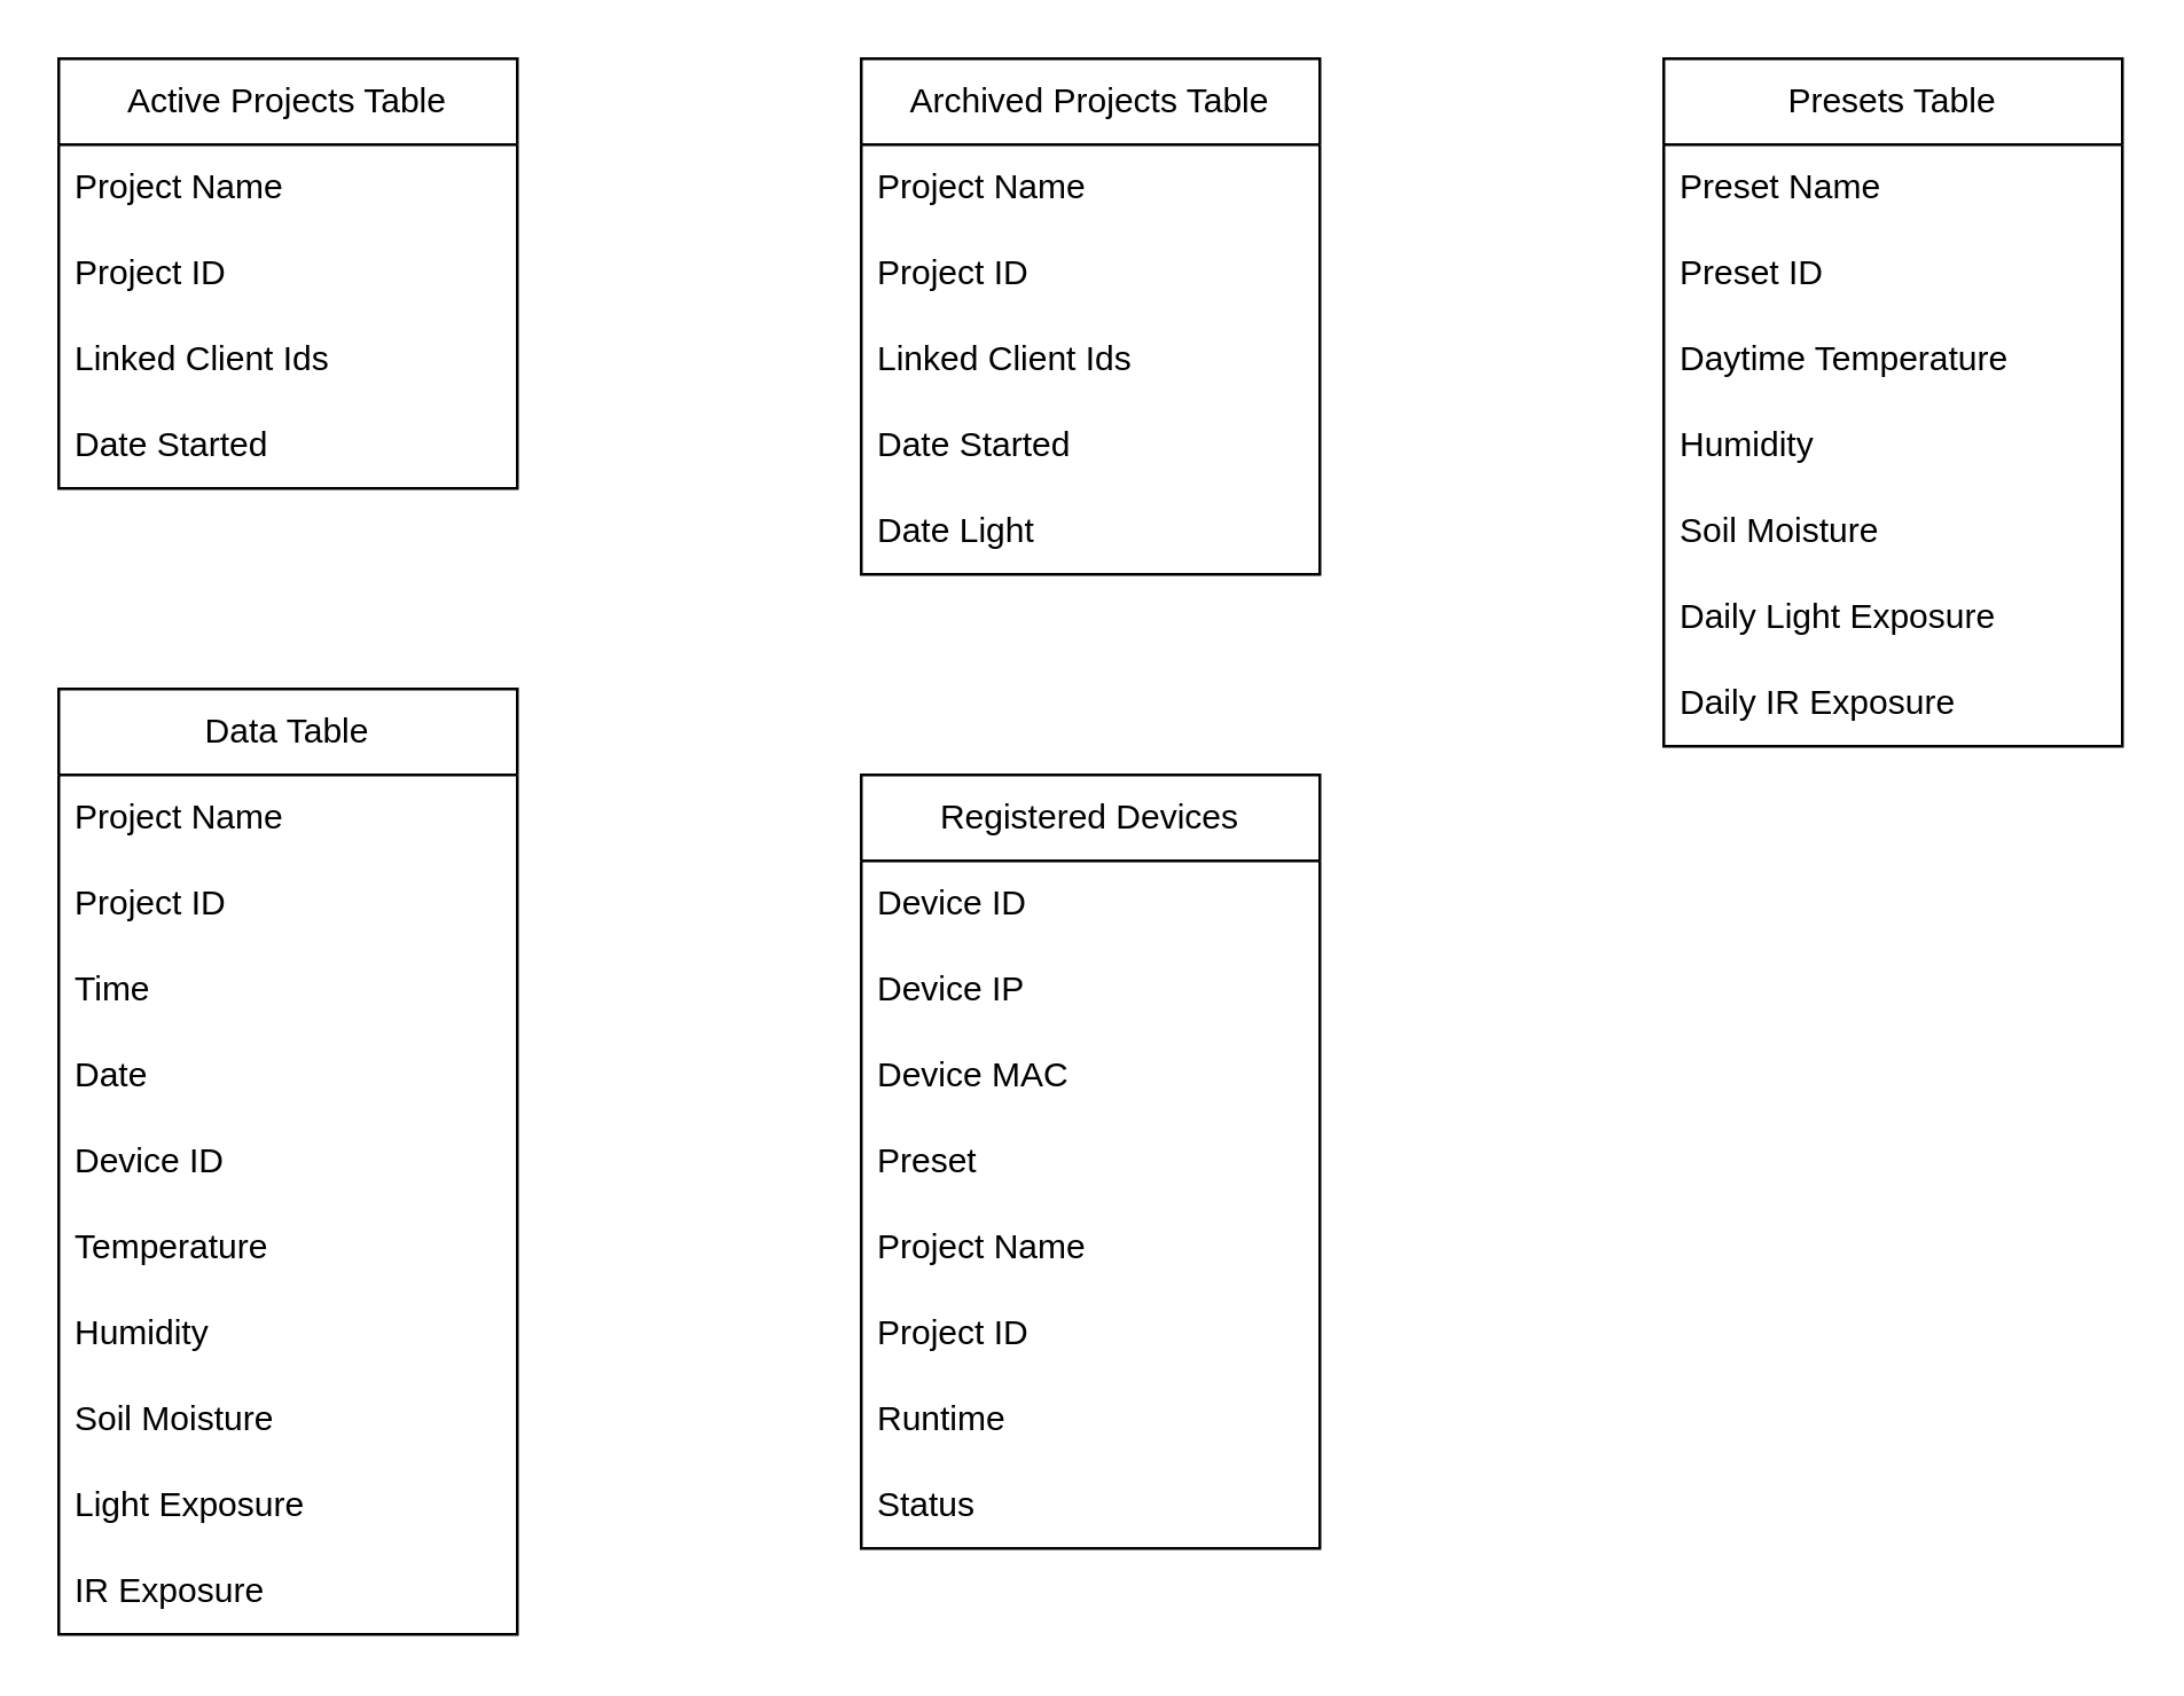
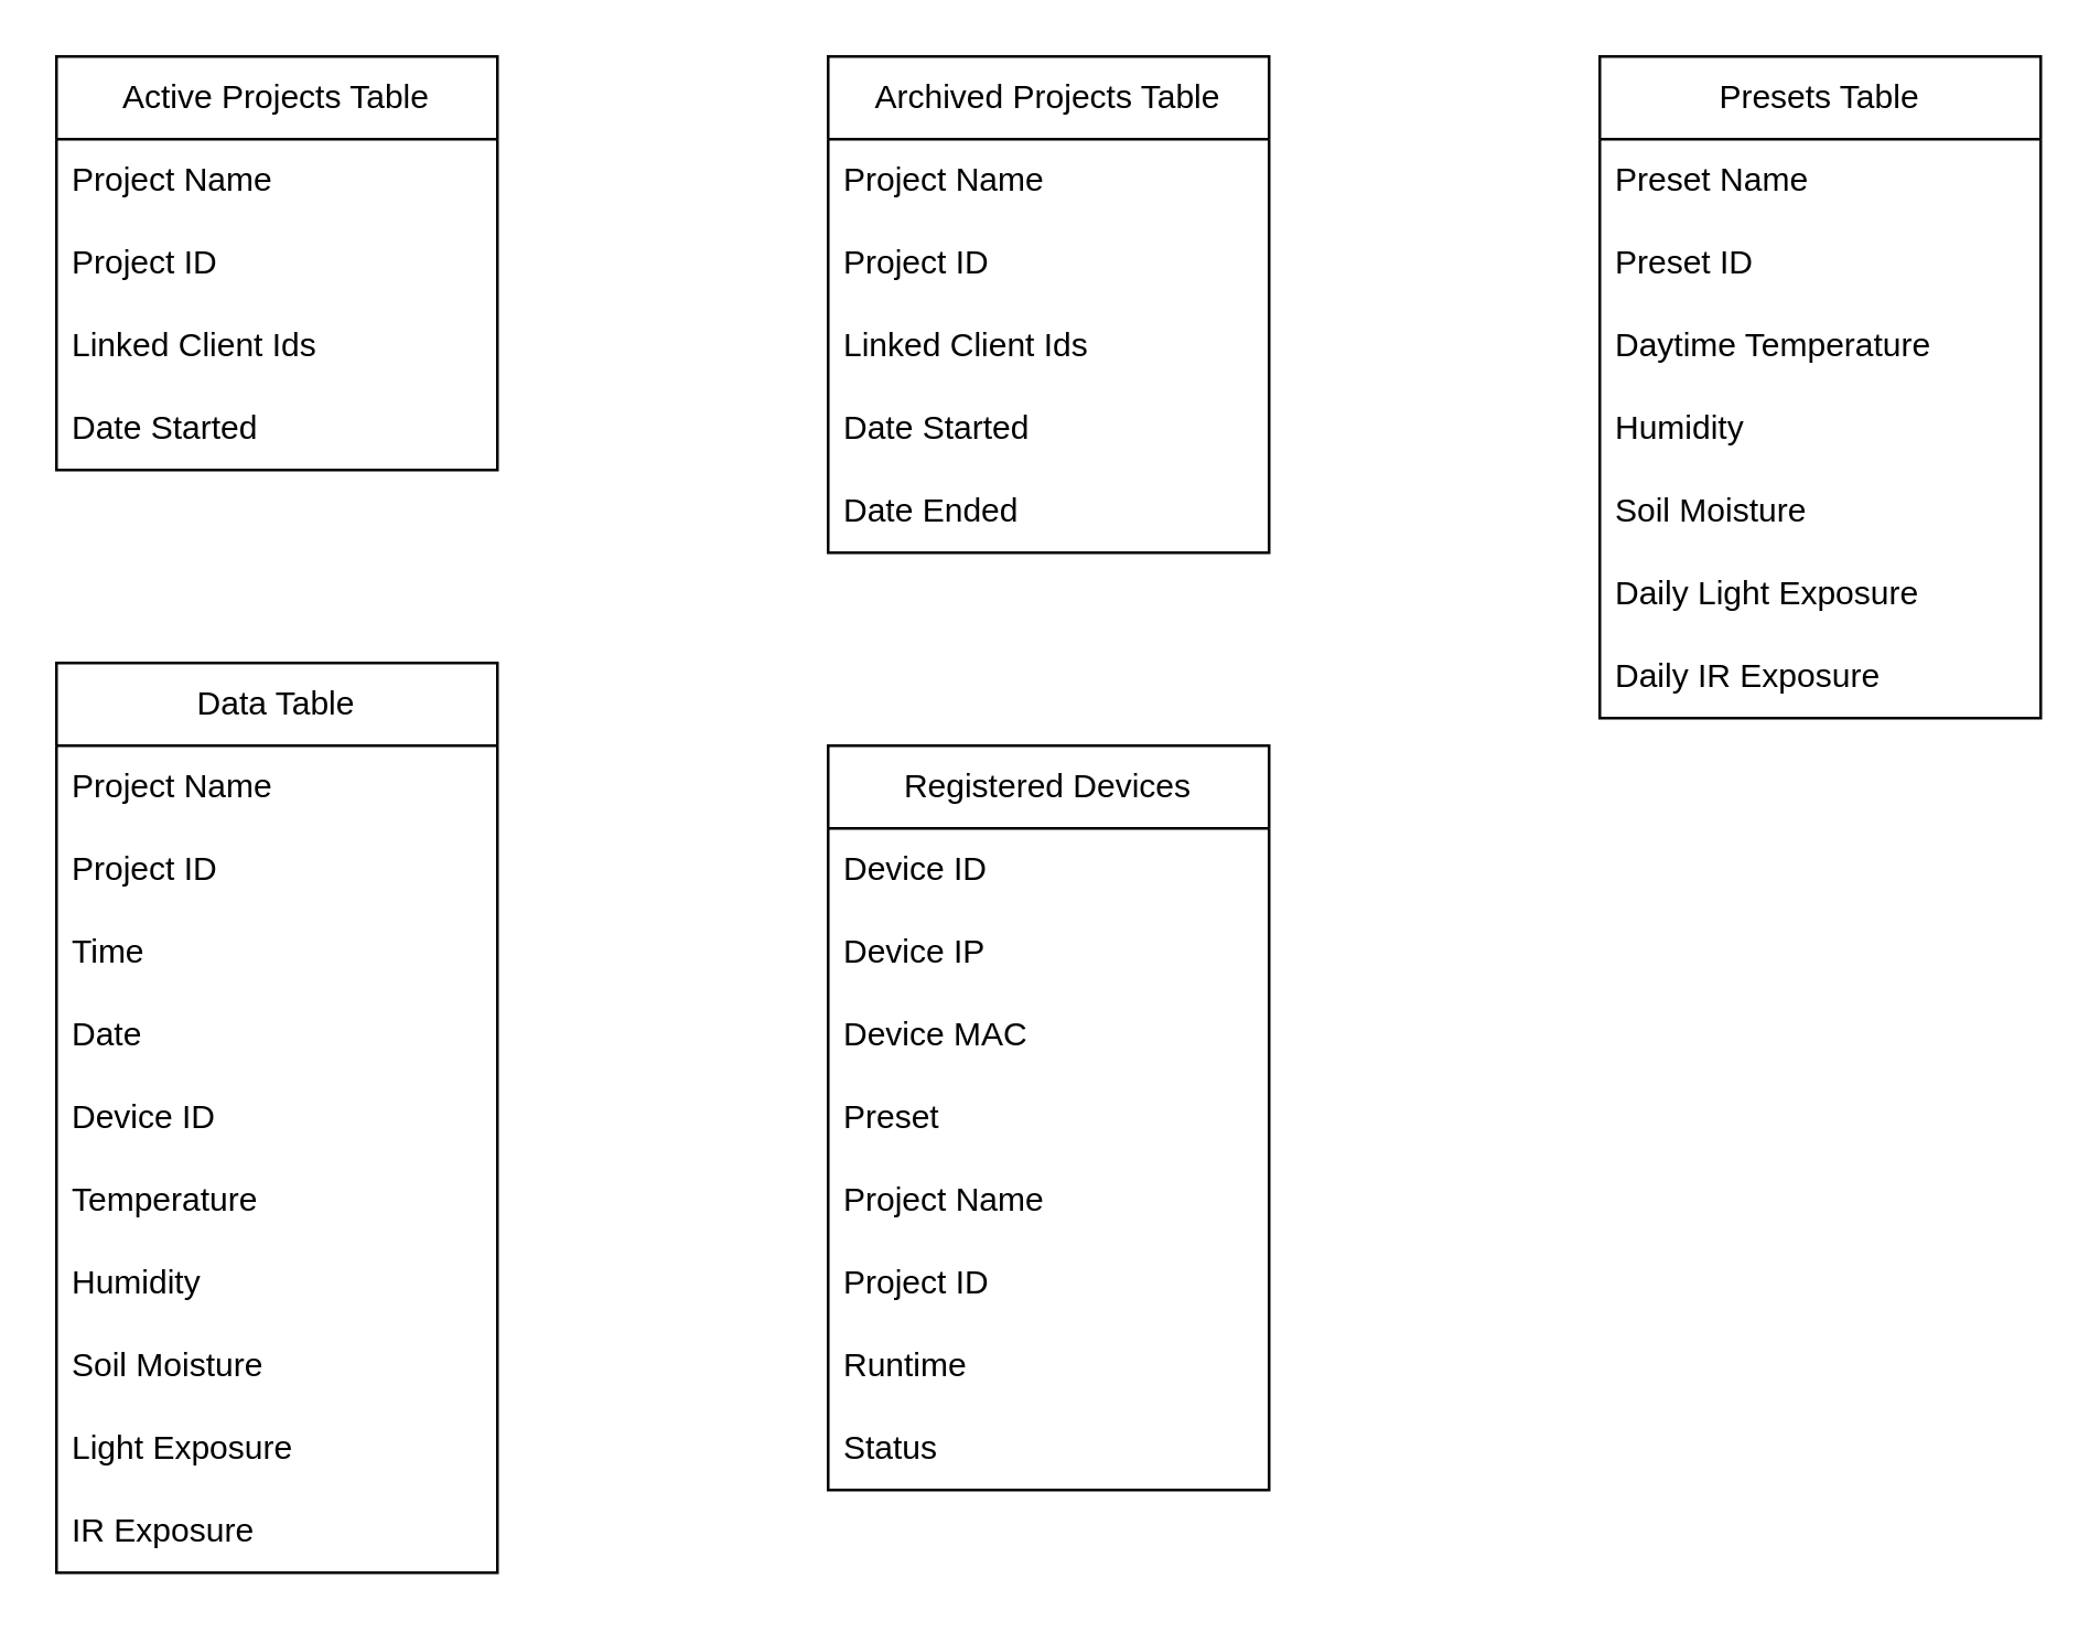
  <mxCell id="0" />
  <mxCell id="1" parent="0" />
  <mxCell id="2" value="Active Projects Table" style="swimlane;fontStyle=0;childLayout=stackLayout;horizontal=1;startSize=30;horizontalStack=0;resizeParent=1;resizeParentMax=0;resizeLast=0;collapsible=1;marginBottom=0;whiteSpace=wrap;html=1;" parent="1" vertex="1"><mxGeometry x="20" y="20" width="160" height="150" as="geometry" /></mxCell>
  <mxCell id="3" value="Project Name" style="text;strokeColor=none;fillColor=none;align=left;verticalAlign=middle;spacingLeft=4;spacingRight=4;overflow=hidden;points=[[0,0.5],[1,0.5]];portConstraint=eastwest;rotatable=0;whiteSpace=wrap;html=1;" parent="2" vertex="1"><mxGeometry y="30" width="160" height="30" as="geometry" /></mxCell>
  <mxCell id="4" value="Project ID" style="text;strokeColor=none;fillColor=none;align=left;verticalAlign=middle;spacingLeft=4;spacingRight=4;overflow=hidden;points=[[0,0.5],[1,0.5]];portConstraint=eastwest;rotatable=0;whiteSpace=wrap;html=1;" parent="2" vertex="1"><mxGeometry y="60" width="160" height="30" as="geometry" /></mxCell>
  <mxCell id="5" value="Linked Client Ids" style="text;strokeColor=none;fillColor=none;align=left;verticalAlign=middle;spacingLeft=4;spacingRight=4;overflow=hidden;points=[[0,0.5],[1,0.5]];portConstraint=eastwest;rotatable=0;whiteSpace=wrap;html=1;" parent="2" vertex="1"><mxGeometry y="90" width="160" height="30" as="geometry" /></mxCell>
  <mxCell id="6" value="Date Started" style="text;strokeColor=none;fillColor=none;align=left;verticalAlign=middle;spacingLeft=4;spacingRight=4;overflow=hidden;points=[[0,0.5],[1,0.5]];portConstraint=eastwest;rotatable=0;whiteSpace=wrap;html=1;" parent="2" vertex="1"><mxGeometry y="120" width="160" height="30" as="geometry" /></mxCell>
  <mxCell id="7" value="Archived Projects Table" style="swimlane;fontStyle=0;childLayout=stackLayout;horizontal=1;startSize=30;horizontalStack=0;resizeParent=1;resizeParentMax=0;resizeLast=0;collapsible=1;marginBottom=0;whiteSpace=wrap;html=1;" parent="1" vertex="1"><mxGeometry x="300" y="20" width="160" height="180" as="geometry" /></mxCell>
  <mxCell id="8" value="Project Name" style="text;strokeColor=none;fillColor=none;align=left;verticalAlign=middle;spacingLeft=4;spacingRight=4;overflow=hidden;points=[[0,0.5],[1,0.5]];portConstraint=eastwest;rotatable=0;whiteSpace=wrap;html=1;" parent="7" vertex="1"><mxGeometry y="30" width="160" height="30" as="geometry" /></mxCell>
  <mxCell id="9" value="Project ID" style="text;strokeColor=none;fillColor=none;align=left;verticalAlign=middle;spacingLeft=4;spacingRight=4;overflow=hidden;points=[[0,0.5],[1,0.5]];portConstraint=eastwest;rotatable=0;whiteSpace=wrap;html=1;" parent="7" vertex="1"><mxGeometry y="60" width="160" height="30" as="geometry" /></mxCell>
  <mxCell id="10" value="Linked Client Ids" style="text;strokeColor=none;fillColor=none;align=left;verticalAlign=middle;spacingLeft=4;spacingRight=4;overflow=hidden;points=[[0,0.5],[1,0.5]];portConstraint=eastwest;rotatable=0;whiteSpace=wrap;html=1;" parent="7" vertex="1"><mxGeometry y="90" width="160" height="30" as="geometry" /></mxCell>
  <mxCell id="11" value="Date Started" style="text;strokeColor=none;fillColor=none;align=left;verticalAlign=middle;spacingLeft=4;spacingRight=4;overflow=hidden;points=[[0,0.5],[1,0.5]];portConstraint=eastwest;rotatable=0;whiteSpace=wrap;html=1;" parent="7" vertex="1"><mxGeometry y="120" width="160" height="30" as="geometry" /></mxCell>
- <mxCell id="12" value="Date Light" style="text;strokeColor=none;fillColor=none;align=left;verticalAlign=middle;spacingLeft=4;spacingRight=4;overflow=hidden;points=[[0,0.5],[1,0.5]];portConstraint=eastwest;rotatable=0;whiteSpace=wrap;html=1;" parent="7" vertex="1"><mxGeometry y="150" width="160" height="30" as="geometry" /></mxCell>
+ <mxCell id="12" value="Date Ended" style="text;strokeColor=none;fillColor=none;align=left;verticalAlign=middle;spacingLeft=4;spacingRight=4;overflow=hidden;points=[[0,0.5],[1,0.5]];portConstraint=eastwest;rotatable=0;whiteSpace=wrap;html=1;" parent="7" vertex="1"><mxGeometry y="150" width="160" height="30" as="geometry" /></mxCell>
  <mxCell id="13" value="Presets Table" style="swimlane;fontStyle=0;childLayout=stackLayout;horizontal=1;startSize=30;horizontalStack=0;resizeParent=1;resizeParentMax=0;resizeLast=0;collapsible=1;marginBottom=0;whiteSpace=wrap;html=1;" parent="1" vertex="1"><mxGeometry x="580" y="20" width="160" height="240" as="geometry" /></mxCell>
  <mxCell id="14" value="Preset Name" style="text;strokeColor=none;fillColor=none;align=left;verticalAlign=middle;spacingLeft=4;spacingRight=4;overflow=hidden;points=[[0,0.5],[1,0.5]];portConstraint=eastwest;rotatable=0;whiteSpace=wrap;html=1;" parent="13" vertex="1"><mxGeometry y="30" width="160" height="30" as="geometry" /></mxCell>
  <mxCell id="15" value="Preset ID" style="text;strokeColor=none;fillColor=none;align=left;verticalAlign=middle;spacingLeft=4;spacingRight=4;overflow=hidden;points=[[0,0.5],[1,0.5]];portConstraint=eastwest;rotatable=0;whiteSpace=wrap;html=1;" parent="13" vertex="1"><mxGeometry y="60" width="160" height="30" as="geometry" /></mxCell>
  <mxCell id="16" value="Daytime Temperature" style="text;strokeColor=none;fillColor=none;align=left;verticalAlign=middle;spacingLeft=4;spacingRight=4;overflow=hidden;points=[[0,0.5],[1,0.5]];portConstraint=eastwest;rotatable=0;whiteSpace=wrap;html=1;" parent="13" vertex="1"><mxGeometry y="90" width="160" height="30" as="geometry" /></mxCell>
  <mxCell id="17" value="Humidity" style="text;strokeColor=none;fillColor=none;align=left;verticalAlign=middle;spacingLeft=4;spacingRight=4;overflow=hidden;points=[[0,0.5],[1,0.5]];portConstraint=eastwest;rotatable=0;whiteSpace=wrap;html=1;" parent="13" vertex="1"><mxGeometry y="120" width="160" height="30" as="geometry" /></mxCell>
  <mxCell id="18" value="Soil Moisture" style="text;strokeColor=none;fillColor=none;align=left;verticalAlign=middle;spacingLeft=4;spacingRight=4;overflow=hidden;points=[[0,0.5],[1,0.5]];portConstraint=eastwest;rotatable=0;whiteSpace=wrap;html=1;" parent="13" vertex="1"><mxGeometry y="150" width="160" height="30" as="geometry" /></mxCell>
  <mxCell id="19" value="Daily Light Exposure" style="text;strokeColor=none;fillColor=none;align=left;verticalAlign=middle;spacingLeft=4;spacingRight=4;overflow=hidden;points=[[0,0.5],[1,0.5]];portConstraint=eastwest;rotatable=0;whiteSpace=wrap;html=1;" parent="13" vertex="1"><mxGeometry y="180" width="160" height="30" as="geometry" /></mxCell>
  <mxCell id="20" value="Daily IR Exposure" style="text;strokeColor=none;fillColor=none;align=left;verticalAlign=middle;spacingLeft=4;spacingRight=4;overflow=hidden;points=[[0,0.5],[1,0.5]];portConstraint=eastwest;rotatable=0;whiteSpace=wrap;html=1;" parent="13" vertex="1"><mxGeometry y="210" width="160" height="30" as="geometry" /></mxCell>
  <mxCell id="21" style="text;strokeColor=none;fillColor=none;align=left;verticalAlign=middle;spacingLeft=4;spacingRight=4;overflow=hidden;points=[[0,0.5],[1,0.5]];portConstraint=eastwest;rotatable=0;whiteSpace=wrap;html=1;" parent="1" vertex="1"><mxGeometry x="300" y="220" width="160" height="30" as="geometry" /></mxCell>
  <mxCell id="22" value="Data Table" style="swimlane;fontStyle=0;childLayout=stackLayout;horizontal=1;startSize=30;horizontalStack=0;resizeParent=1;resizeParentMax=0;resizeLast=0;collapsible=1;marginBottom=0;whiteSpace=wrap;html=1;" parent="1" vertex="1"><mxGeometry x="20" y="240" width="160" height="330" as="geometry" /></mxCell>
  <mxCell id="23" value="Project Name" style="text;strokeColor=none;fillColor=none;align=left;verticalAlign=middle;spacingLeft=4;spacingRight=4;overflow=hidden;points=[[0,0.5],[1,0.5]];portConstraint=eastwest;rotatable=0;whiteSpace=wrap;html=1;" parent="22" vertex="1"><mxGeometry y="30" width="160" height="30" as="geometry" /></mxCell>
  <mxCell id="24" value="Project ID" style="text;strokeColor=none;fillColor=none;align=left;verticalAlign=middle;spacingLeft=4;spacingRight=4;overflow=hidden;points=[[0,0.5],[1,0.5]];portConstraint=eastwest;rotatable=0;whiteSpace=wrap;html=1;" parent="22" vertex="1"><mxGeometry y="60" width="160" height="30" as="geometry" /></mxCell>
  <mxCell id="25" value="Time" style="text;strokeColor=none;fillColor=none;align=left;verticalAlign=middle;spacingLeft=4;spacingRight=4;overflow=hidden;points=[[0,0.5],[1,0.5]];portConstraint=eastwest;rotatable=0;whiteSpace=wrap;html=1;" parent="22" vertex="1"><mxGeometry y="90" width="160" height="30" as="geometry" /></mxCell>
  <mxCell id="26" value="Date" style="text;strokeColor=none;fillColor=none;align=left;verticalAlign=middle;spacingLeft=4;spacingRight=4;overflow=hidden;points=[[0,0.5],[1,0.5]];portConstraint=eastwest;rotatable=0;whiteSpace=wrap;html=1;" parent="22" vertex="1"><mxGeometry y="120" width="160" height="30" as="geometry" /></mxCell>
  <mxCell id="27" value="Device ID" style="text;strokeColor=none;fillColor=none;align=left;verticalAlign=middle;spacingLeft=4;spacingRight=4;overflow=hidden;points=[[0,0.5],[1,0.5]];portConstraint=eastwest;rotatable=0;whiteSpace=wrap;html=1;" parent="22" vertex="1"><mxGeometry y="150" width="160" height="30" as="geometry" /></mxCell>
  <mxCell id="28" value="Temperature" style="text;strokeColor=none;fillColor=none;align=left;verticalAlign=middle;spacingLeft=4;spacingRight=4;overflow=hidden;points=[[0,0.5],[1,0.5]];portConstraint=eastwest;rotatable=0;whiteSpace=wrap;html=1;" parent="22" vertex="1"><mxGeometry y="180" width="160" height="30" as="geometry" /></mxCell>
  <mxCell id="29" value="Humidity" style="text;strokeColor=none;fillColor=none;align=left;verticalAlign=middle;spacingLeft=4;spacingRight=4;overflow=hidden;points=[[0,0.5],[1,0.5]];portConstraint=eastwest;rotatable=0;whiteSpace=wrap;html=1;" parent="22" vertex="1"><mxGeometry y="210" width="160" height="30" as="geometry" /></mxCell>
  <mxCell id="30" value="Soil Moisture" style="text;strokeColor=none;fillColor=none;align=left;verticalAlign=middle;spacingLeft=4;spacingRight=4;overflow=hidden;points=[[0,0.5],[1,0.5]];portConstraint=eastwest;rotatable=0;whiteSpace=wrap;html=1;" parent="22" vertex="1"><mxGeometry y="240" width="160" height="30" as="geometry" /></mxCell>
  <mxCell id="31" value="Light Exposure" style="text;strokeColor=none;fillColor=none;align=left;verticalAlign=middle;spacingLeft=4;spacingRight=4;overflow=hidden;points=[[0,0.5],[1,0.5]];portConstraint=eastwest;rotatable=0;whiteSpace=wrap;html=1;" parent="22" vertex="1"><mxGeometry y="270" width="160" height="30" as="geometry" /></mxCell>
  <mxCell id="32" value="IR Exposure" style="text;strokeColor=none;fillColor=none;align=left;verticalAlign=middle;spacingLeft=4;spacingRight=4;overflow=hidden;points=[[0,0.5],[1,0.5]];portConstraint=eastwest;rotatable=0;whiteSpace=wrap;html=1;" parent="22" vertex="1"><mxGeometry y="300" width="160" height="30" as="geometry" /></mxCell>
  <mxCell id="33" value="Registered Devices" style="swimlane;fontStyle=0;childLayout=stackLayout;horizontal=1;startSize=30;horizontalStack=0;resizeParent=1;resizeParentMax=0;resizeLast=0;collapsible=1;marginBottom=0;whiteSpace=wrap;html=1;" parent="1" vertex="1"><mxGeometry x="300" y="270" width="160" height="270" as="geometry" /></mxCell>
  <mxCell id="34" value="Device ID" style="text;strokeColor=none;fillColor=none;align=left;verticalAlign=middle;spacingLeft=4;spacingRight=4;overflow=hidden;points=[[0,0.5],[1,0.5]];portConstraint=eastwest;rotatable=0;whiteSpace=wrap;html=1;" parent="33" vertex="1"><mxGeometry y="30" width="160" height="30" as="geometry" /></mxCell>
  <mxCell id="35" value="Device IP" style="text;strokeColor=none;fillColor=none;align=left;verticalAlign=middle;spacingLeft=4;spacingRight=4;overflow=hidden;points=[[0,0.5],[1,0.5]];portConstraint=eastwest;rotatable=0;whiteSpace=wrap;html=1;" parent="33" vertex="1"><mxGeometry y="60" width="160" height="30" as="geometry" /></mxCell>
  <mxCell id="36" value="Device MAC" style="text;strokeColor=none;fillColor=none;align=left;verticalAlign=middle;spacingLeft=4;spacingRight=4;overflow=hidden;points=[[0,0.5],[1,0.5]];portConstraint=eastwest;rotatable=0;whiteSpace=wrap;html=1;" parent="33" vertex="1"><mxGeometry y="90" width="160" height="30" as="geometry" /></mxCell>
  <mxCell id="37" value="Preset" style="text;strokeColor=none;fillColor=none;align=left;verticalAlign=middle;spacingLeft=4;spacingRight=4;overflow=hidden;points=[[0,0.5],[1,0.5]];portConstraint=eastwest;rotatable=0;whiteSpace=wrap;html=1;" parent="33" vertex="1"><mxGeometry y="120" width="160" height="30" as="geometry" /></mxCell>
  <mxCell id="38" value="Project Name" style="text;strokeColor=none;fillColor=none;align=left;verticalAlign=middle;spacingLeft=4;spacingRight=4;overflow=hidden;points=[[0,0.5],[1,0.5]];portConstraint=eastwest;rotatable=0;whiteSpace=wrap;html=1;" parent="33" vertex="1"><mxGeometry y="150" width="160" height="30" as="geometry" /></mxCell>
  <mxCell id="39" value="Project ID" style="text;strokeColor=none;fillColor=none;align=left;verticalAlign=middle;spacingLeft=4;spacingRight=4;overflow=hidden;points=[[0,0.5],[1,0.5]];portConstraint=eastwest;rotatable=0;whiteSpace=wrap;html=1;" parent="33" vertex="1"><mxGeometry y="180" width="160" height="30" as="geometry" /></mxCell>
  <mxCell id="40" value="Runtime" style="text;strokeColor=none;fillColor=none;align=left;verticalAlign=middle;spacingLeft=4;spacingRight=4;overflow=hidden;points=[[0,0.5],[1,0.5]];portConstraint=eastwest;rotatable=0;whiteSpace=wrap;html=1;" parent="33" vertex="1"><mxGeometry y="210" width="160" height="30" as="geometry" /></mxCell>
  <mxCell id="41" value="Status" style="text;strokeColor=none;fillColor=none;align=left;verticalAlign=middle;spacingLeft=4;spacingRight=4;overflow=hidden;points=[[0,0.5],[1,0.5]];portConstraint=eastwest;rotatable=0;whiteSpace=wrap;html=1;" parent="33" vertex="1"><mxGeometry y="240" width="160" height="30" as="geometry" /></mxCell>
